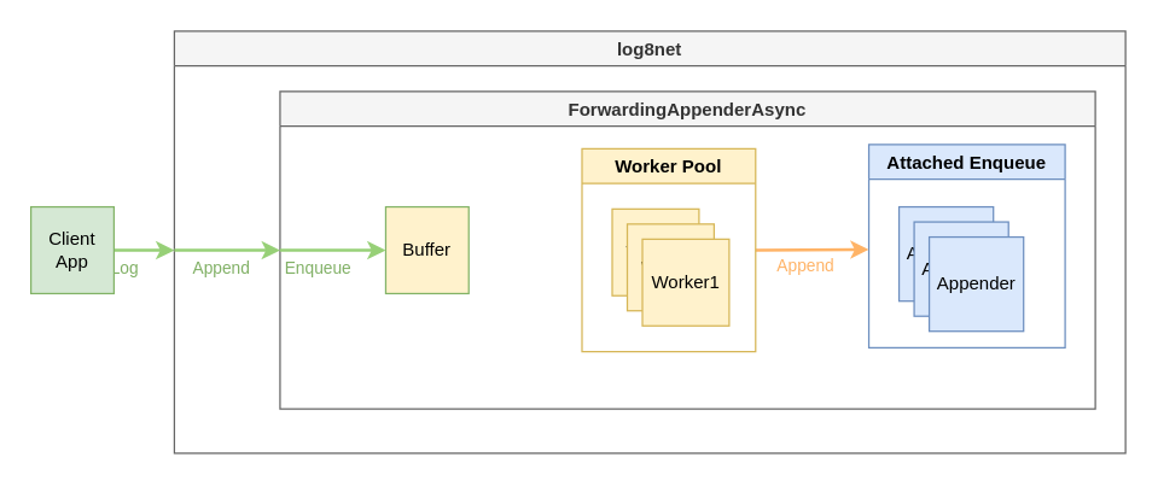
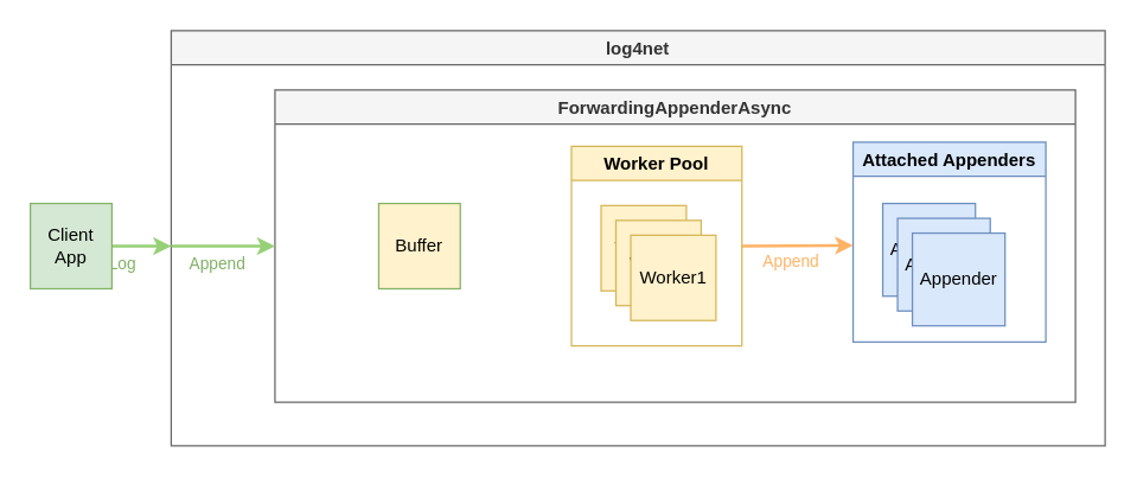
  <mxCell id="0" />
  <mxCell id="1" parent="0" />
  <mxCell id="2" value="" style="edgeStyle=orthogonalEdgeStyle;rounded=0;orthogonalLoop=1;jettySize=auto;html=1;exitX=1;exitY=0.5;exitDx=0;exitDy=0;strokeColor=#97D077;strokeWidth=2;" parent="1" source="19" edge="1"><mxGeometry relative="1" as="geometry"><mxPoint x="55" y="140.31" as="sourcePoint" /><mxPoint x="115" y="165.31" as="targetPoint" /></mxGeometry></mxCell>
  <mxCell id="3" value="Log" style="edgeLabel;html=1;align=center;verticalAlign=middle;resizable=0;points=[];fontColor=#80B065;" parent="2" vertex="1" connectable="0"><mxGeometry x="-0.215" relative="1" as="geometry"><mxPoint x="-9" y="11" as="offset" /></mxGeometry></mxCell>
- <mxCell id="4" value="log8net" style="swimlane;startSize=23;fillColor=#f5f5f5;strokeColor=#666666;fontColor=#333333;" parent="1" vertex="1"><mxGeometry x="115" y="20" width="630" height="280" as="geometry" /></mxCell>
+ <mxCell id="4" value="log4net" style="swimlane;startSize=23;fillColor=#f5f5f5;strokeColor=#666666;fontColor=#333333;" parent="1" vertex="1"><mxGeometry x="115" y="20" width="630" height="280" as="geometry" /></mxCell>
  <mxCell id="5" value="ForwardingAppenderAsync" style="swimlane;fillColor=#F5F5F5;strokeColor=#666666;fontColor=#333333;" parent="4" vertex="1"><mxGeometry x="70" y="40" width="540" height="210.62" as="geometry" /></mxCell>
  <mxCell id="6" value="Buffer" style="rounded=0;whiteSpace=wrap;html=1;fillColor=#fff2cc;strokeColor=#82b366;" parent="5" vertex="1"><mxGeometry x="70" y="76.56" width="55" height="57.5" as="geometry" /></mxCell>
- <mxCell id="7" style="edgeStyle=none;rounded=0;orthogonalLoop=1;jettySize=auto;html=1;exitX=0;exitY=0.5;exitDx=0;exitDy=0;entryX=0;entryY=0.5;entryDx=0;entryDy=0;strokeColor=#97D077;strokeWidth=2;" parent="5" source="5" target="6" edge="1"><mxGeometry relative="1" as="geometry" /></mxCell>
- <mxCell id="8" value="Enqueue" style="edgeLabel;html=1;align=center;verticalAlign=middle;resizable=0;points=[];fontColor=#80B065;" parent="7" vertex="1" connectable="0"><mxGeometry x="-0.312" relative="1" as="geometry"><mxPoint y="11" as="offset" /></mxGeometry></mxCell>
- <mxCell id="9" value="Attached Enqueue" style="swimlane;fillColor=#dae8fc;strokeColor=#6c8ebf;" parent="5" vertex="1"><mxGeometry x="390" y="35.31" width="130" height="134.69" as="geometry" /></mxCell>
+ <mxCell id="9" value="Attached Appenders" style="swimlane;fillColor=#dae8fc;strokeColor=#6c8ebf;" parent="5" vertex="1"><mxGeometry x="390" y="35.31" width="130" height="134.69" as="geometry" /></mxCell>
  <mxCell id="10" value="Appender" style="whiteSpace=wrap;html=1;aspect=fixed;fillColor=#dae8fc;strokeColor=#6c8ebf;" parent="9" vertex="1"><mxGeometry x="20" y="41.25" width="62.5" height="62.5" as="geometry" /></mxCell>
  <mxCell id="11" style="edgeStyle=none;rounded=0;orthogonalLoop=1;jettySize=auto;html=1;strokeColor=#FFB366;strokeWidth=2;exitX=1;exitY=0.5;exitDx=0;exitDy=0;" parent="5" source="13" edge="1"><mxGeometry relative="1" as="geometry"><mxPoint x="390" y="104.81" as="targetPoint" /><mxPoint x="330" y="105.31" as="sourcePoint" /></mxGeometry></mxCell>
  <mxCell id="12" value="Append" style="edgeLabel;html=1;align=center;verticalAlign=middle;resizable=0;points=[];fontColor=#FFB366;" parent="11" vertex="1" connectable="0"><mxGeometry x="0.365" y="1" relative="1" as="geometry"><mxPoint x="-18" y="12" as="offset" /></mxGeometry></mxCell>
  <mxCell id="13" value="Worker Pool" style="swimlane;fillColor=#fff2cc;strokeColor=#d6b656;" vertex="1" parent="5"><mxGeometry x="200" y="37.97" width="115" height="134.69" as="geometry" /></mxCell>
  <mxCell id="14" value="Worker" style="whiteSpace=wrap;html=1;aspect=fixed;fillColor=#fff2cc;strokeColor=#d6b656;" vertex="1" parent="13"><mxGeometry x="20" y="40" width="57.5" height="57.5" as="geometry" /></mxCell>
  <mxCell id="15" value="Worker" style="whiteSpace=wrap;html=1;aspect=fixed;fillColor=#fff2cc;strokeColor=#d6b656;" vertex="1" parent="13"><mxGeometry x="30" y="50" width="57.5" height="57.5" as="geometry" /></mxCell>
  <mxCell id="16" value="Worker1" style="whiteSpace=wrap;html=1;aspect=fixed;fillColor=#fff2cc;strokeColor=#d6b656;" vertex="1" parent="13"><mxGeometry x="40" y="60" width="57.5" height="57.5" as="geometry" /></mxCell>
  <mxCell id="17" value="" style="endArrow=classic;html=1;exitX=0;exitY=0.5;exitDx=0;exitDy=0;entryX=0;entryY=0.5;entryDx=0;entryDy=0;strokeColor=#97D077;strokeWidth=2;" parent="4" target="5" edge="1"><mxGeometry width="50" height="50" relative="1" as="geometry"><mxPoint y="145.31" as="sourcePoint" /><mxPoint x="80" y="150.31" as="targetPoint" /></mxGeometry></mxCell>
  <mxCell id="18" value="Append" style="edgeLabel;html=1;align=center;verticalAlign=middle;resizable=0;points=[];fontColor=#80B065;" parent="17" vertex="1" connectable="0"><mxGeometry x="0.28" relative="1" as="geometry"><mxPoint x="-15" y="11" as="offset" /></mxGeometry></mxCell>
  <mxCell id="19" value="&lt;span&gt;Client App&lt;br&gt;&lt;/span&gt;" style="rounded=0;whiteSpace=wrap;html=1;fillColor=#d5e8d4;strokeColor=#82b366;" parent="1" vertex="1"><mxGeometry x="20" y="136.56" width="55" height="57.5" as="geometry" /></mxCell>
  <mxCell id="20" value="Appender" style="whiteSpace=wrap;html=1;aspect=fixed;fillColor=#dae8fc;strokeColor=#6c8ebf;" vertex="1" parent="1"><mxGeometry x="605" y="146.56" width="62.5" height="62.5" as="geometry" /></mxCell>
  <mxCell id="21" value="Appender" style="whiteSpace=wrap;html=1;aspect=fixed;fillColor=#dae8fc;strokeColor=#6c8ebf;" vertex="1" parent="1"><mxGeometry x="615" y="156.56" width="62.5" height="62.5" as="geometry" /></mxCell>
